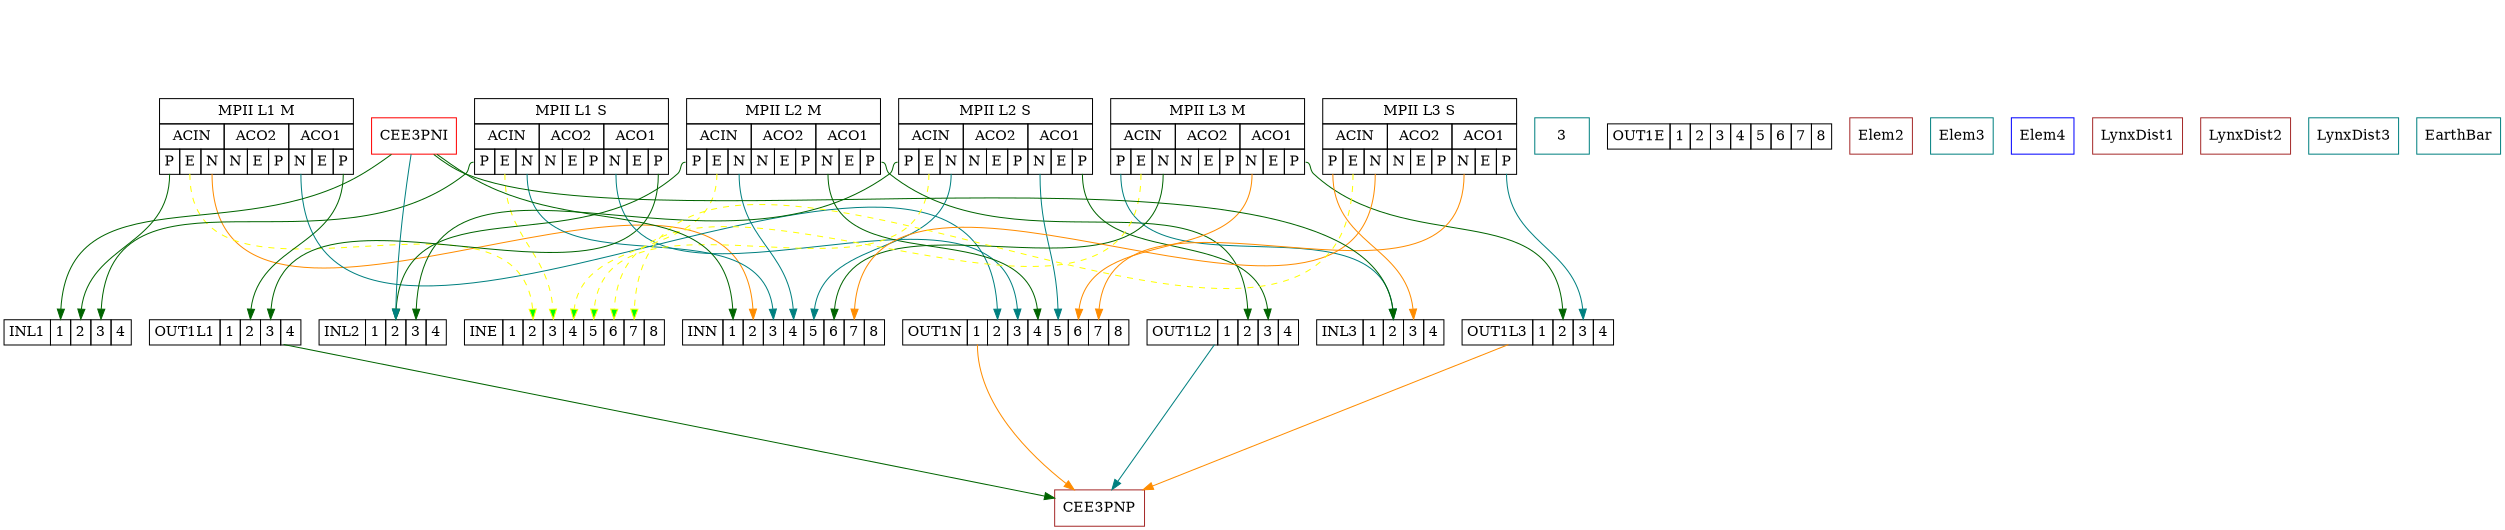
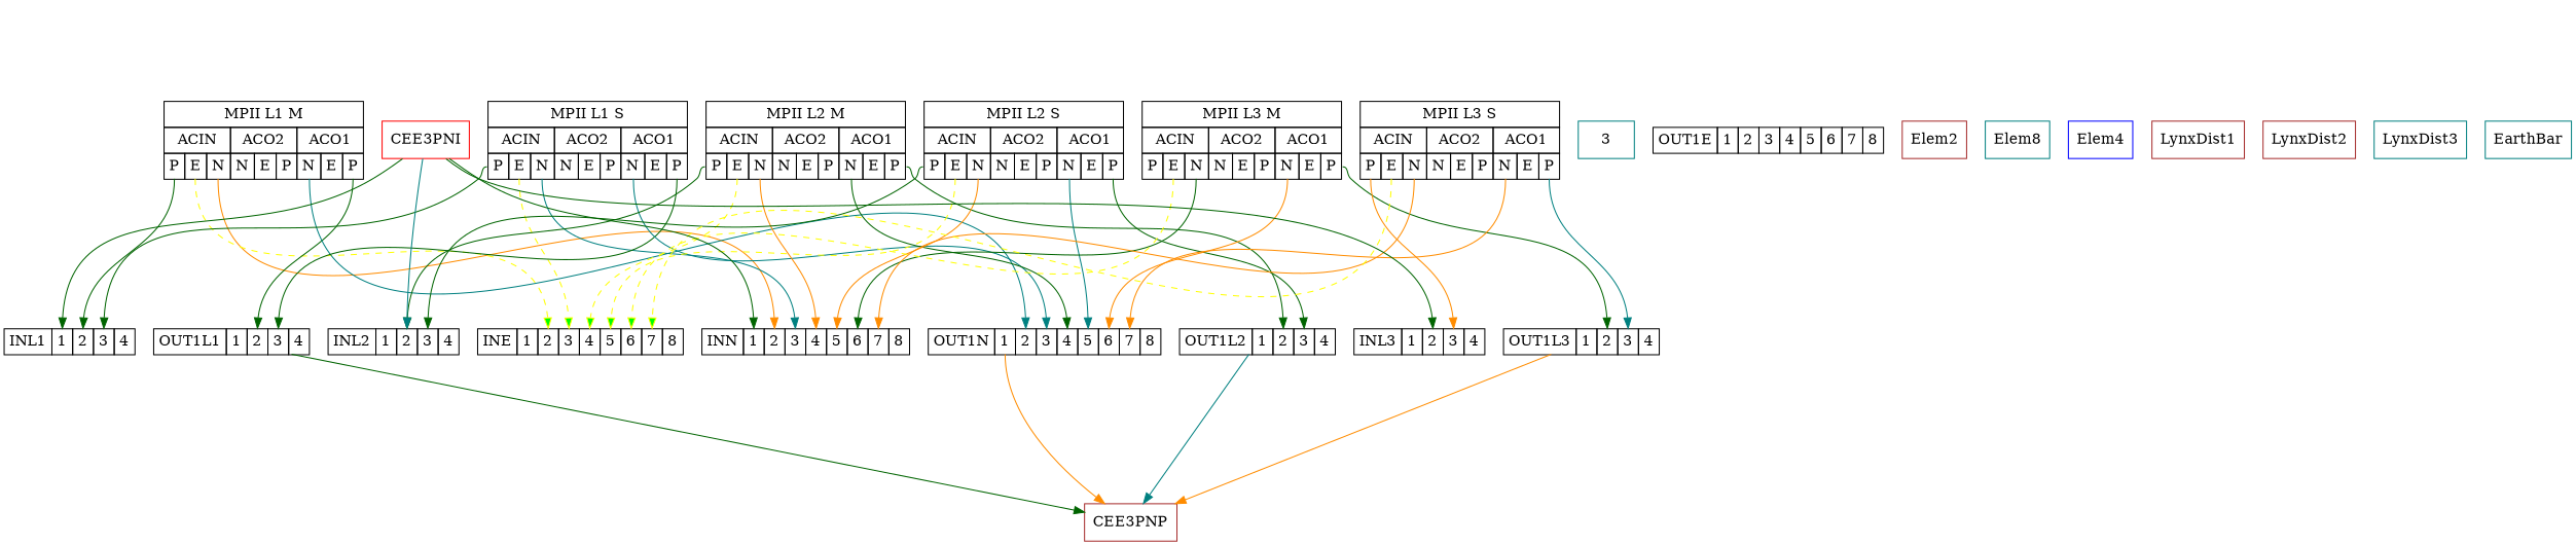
  digraph {
    rankdir=TB
    ranksep=2
    splines=true
    node [shape=plain]
    edge [color=darkgreen headport=2]
    n1 [label=< <TABLE BORDER="0" CELLBORDER="1" CELLSPACING="0" CELLPADDING="4"> <TR> <TD COLSPAN="9">MPII L1 M</TD> </TR> <TR> <TD COLSPAN="3">ACIN</TD> <TD COLSPAN="3">ACO2</TD> <TD COLSPAN="3">ACO1</TD> </TR> <TR> <TD PORT="ACINP">P</TD> <TD PORT="ACINE">E</TD> <TD PORT="ACINN">N</TD> <TD PORT="ACO2N">N</TD> <TD PORT="ACO2E">E</TD> <TD PORT="ACO2P">P</TD> <TD PORT="ACO1N">N</TD> <TD PORT="ACO1E">E</TD> <TD PORT="ACO1P">P</TD> </TR> </TABLE>>]
    n2 [label=< <TABLE BORDER="0" CELLBORDER="1" CELLSPACING="0" CELLPADDING="4"> <TR> <TD COLSPAN="9">MPII L1 S</TD> </TR> <TR> <TD COLSPAN="3">ACIN</TD> <TD COLSPAN="3">ACO2</TD> <TD COLSPAN="3">ACO1</TD> </TR> <TR> <TD PORT="ACINP">P</TD> <TD PORT="ACINE">E</TD> <TD PORT="ACINN">N</TD> <TD PORT="ACO2N">N</TD> <TD PORT="ACO2E">E</TD> <TD PORT="ACO2P">P</TD> <TD PORT="ACO1N">N</TD> <TD PORT="ACO1E">E</TD> <TD PORT="ACO1P">P</TD> </TR> </TABLE>>]
    n3 [label=< <TABLE BORDER="0" CELLBORDER="1" CELLSPACING="0" CELLPADDING="4"> <TR> <TD COLSPAN="9">MPII L2 M</TD> </TR> <TR> <TD COLSPAN="3">ACIN</TD> <TD COLSPAN="3">ACO2</TD> <TD COLSPAN="3">ACO1</TD> </TR> <TR> <TD PORT="ACINP">P</TD> <TD PORT="ACINE">E</TD> <TD PORT="ACINN">N</TD> <TD PORT="ACO2N">N</TD> <TD PORT="ACO2E">E</TD> <TD PORT="ACO2P">P</TD> <TD PORT="ACO1N">N</TD> <TD PORT="ACO1E">E</TD> <TD PORT="ACO1P">P</TD> </TR> </TABLE>>]
    n4 [label=< <TABLE BORDER="0" CELLBORDER="1" CELLSPACING="0" CELLPADDING="4"> <TR> <TD COLSPAN="9">MPII L2 S</TD> </TR> <TR> <TD COLSPAN="3">ACIN</TD> <TD COLSPAN="3">ACO2</TD> <TD COLSPAN="3">ACO1</TD> </TR> <TR> <TD PORT="ACINP">P</TD> <TD PORT="ACINE">E</TD> <TD PORT="ACINN">N</TD> <TD PORT="ACO2N">N</TD> <TD PORT="ACO2E">E</TD> <TD PORT="ACO2P">P</TD> <TD PORT="ACO1N">N</TD> <TD PORT="ACO1E">E</TD> <TD PORT="ACO1P">P</TD> </TR> </TABLE>>]
    n5 [label=< <TABLE BORDER="0" CELLBORDER="1" CELLSPACING="0" CELLPADDING="4"> <TR> <TD COLSPAN="9">MPII L3 M</TD> </TR> <TR> <TD COLSPAN="3">ACIN</TD> <TD COLSPAN="3">ACO2</TD> <TD COLSPAN="3">ACO1</TD> </TR> <TR> <TD PORT="ACINP">P</TD> <TD PORT="ACINE">E</TD> <TD PORT="ACINN">N</TD> <TD PORT="ACO2N">N</TD> <TD PORT="ACO2E">E</TD> <TD PORT="ACO2P">P</TD> <TD PORT="ACO1N">N</TD> <TD PORT="ACO1E">E</TD> <TD PORT="ACO1P">P</TD> </TR> </TABLE>>]
    n6 [label=< <TABLE BORDER="0" CELLBORDER="1" CELLSPACING="0" CELLPADDING="4"> <TR> <TD COLSPAN="9">MPII L3 S</TD> </TR> <TR> <TD COLSPAN="3">ACIN</TD> <TD COLSPAN="3">ACO2</TD> <TD COLSPAN="3">ACO1</TD> </TR> <TR> <TD PORT="ACINP">P</TD> <TD PORT="ACINE">E</TD> <TD PORT="ACINN">N</TD> <TD PORT="ACO2N">N</TD> <TD PORT="ACO2E">E</TD> <TD PORT="ACO2P">P</TD> <TD PORT="ACO1N">N</TD> <TD PORT="ACO1E">E</TD> <TD PORT="ACO1P">P</TD> </TR> </TABLE>>]
    n7 [label=< <TABLE BORDER="0" CELLBORDER="1" CELLSPACING="0" CELLPADDING="4"> <TR> <TD>INL1</TD> <TD PORT="1">1</TD><TD PORT="2">2</TD><TD PORT="3">3</TD><TD PORT="4">4</TD>	</TR> 	</TABLE> >]
    3 [color=teal shape=rectangle]
    n9 [label=< <TABLE BORDER="0" CELLBORDER="1" CELLSPACING="0" CELLPADDING="4"> <TR> <TD>INL2</TD> <TD PORT="1">1</TD><TD PORT="2">2</TD><TD PORT="3">3</TD><TD PORT="4">4</TD>	</TR> 	</TABLE> >]
    n10 [label=< <TABLE BORDER="0" CELLBORDER="1" CELLSPACING="0" CELLPADDING="4"> <TR> <TD>INL3</TD> <TD PORT="1">1</TD><TD PORT="2">2</TD><TD PORT="3">3</TD><TD PORT="4">4</TD>	</TR> 	</TABLE> >]
    n11 [label=< <TABLE BORDER="0" CELLBORDER="1" CELLSPACING="0" CELLPADDING="4"> <TR> <TD>INN</TD> <TD PORT="1">1</TD><TD PORT="2">2</TD><TD PORT="3">3</TD><TD PORT="4">4</TD><TD PORT="5">5</TD><TD PORT="6">6</TD><TD PORT="7">7</TD><TD PORT="8">8</TD>	</TR> 	</TABLE> >]
    n12 [label=< <TABLE BORDER="0" CELLBORDER="1" CELLSPACING="0" CELLPADDING="4"> <TR> <TD>INE</TD> <TD PORT="1">1</TD><TD PORT="2">2</TD><TD PORT="3">3</TD><TD PORT="4">4</TD><TD PORT="5">5</TD><TD PORT="6">6</TD><TD PORT="7">7</TD><TD PORT="8">8</TD>	</TR> 	</TABLE> >]
    n13 [label=< <TABLE BORDER="0" CELLBORDER="1" CELLSPACING="0" CELLPADDING="4"> <TR> <TD>OUT1L1</TD> <TD PORT="1">1</TD><TD PORT="2">2</TD><TD PORT="3">3</TD><TD PORT="4">4</TD>	</TR> 	</TABLE> >]
    n14 [label=< <TABLE BORDER="0" CELLBORDER="1" CELLSPACING="0" CELLPADDING="4"> <TR> <TD>OUT1L2</TD> <TD PORT="1">1</TD><TD PORT="2">2</TD><TD PORT="3">3</TD><TD PORT="4">4</TD>	</TR> 	</TABLE> >]
    n15 [label=< <TABLE BORDER="0" CELLBORDER="1" CELLSPACING="0" CELLPADDING="4"> <TR> <TD>OUT1L3</TD> <TD PORT="1">1</TD><TD PORT="2">2</TD><TD PORT="3">3</TD><TD PORT="4">4</TD>	</TR> 	</TABLE> >]
    n16 [label=< <TABLE BORDER="0" CELLBORDER="1" CELLSPACING="0" CELLPADDING="4"> <TR> <TD>OUT1N</TD> <TD PORT="1">1</TD><TD PORT="2">2</TD><TD PORT="3">3</TD><TD PORT="4">4</TD><TD PORT="5">5</TD><TD PORT="6">6</TD><TD PORT="7">7</TD><TD PORT="8">8</TD>	</TR> 	</TABLE> >]
    n17 [label=< <TABLE BORDER="0" CELLBORDER="1" CELLSPACING="0" CELLPADDING="4"> <TR> <TD>OUT1E</TD> <TD PORT="1">1</TD><TD PORT="2">2</TD><TD PORT="3">3</TD><TD PORT="4">4</TD><TD PORT="5">5</TD><TD PORT="6">6</TD><TD PORT="7">7</TD><TD PORT="8">8</TD>	</TR> 	</TABLE> >]
    Elem2 [color=brown shape=rectangle]
-   Elem3 [color=teal shape=rectangle]
+   Elem3 [color=teal shape=rectangle label=Elem8]
    Elem4 [color=blue shape=rectangle]
    CEE3PNI [color=red shape=rectangle]
    CEE3PNP [color=brown shape=rectangle]
    LynxDist1 [color=brown shape=rectangle]
    LynxDist2 [color=brown shape=rectangle]
    LynxDist3 [color=teal shape=rectangle]
    EarthBar [color=teal shape=rectangle]
    subgraph sub_1 {
      n1
      n2
      n3
      n4
      n5
      n6
      n7
      3
      n9
      n10
      n11
      n12
      n13
      n14
      n15
      n16
      n17
      Elem2
      Elem3
      Elem4
      CEE3PNI
      CEE3PNP
      LynxDist1
      LynxDist2
      LynxDist3
      EarthBar
    }
    subgraph sub_2 {
      n1
      n2
      n7
      n13
      CEE3PNI
      CEE3PNP
    }
    subgraph sub_3 {
      n3
      n4
      n9
      n14
      CEE3PNI
      CEE3PNP
    }
    subgraph sub_4 {
      n5
      n6
      n10
      n15
      CEE3PNI
      CEE3PNP
    }
    subgraph sub_5 {
      n1
      n2
      n3
      n4
      n5
      n6
      n11
      n16
      CEE3PNI
      CEE3PNP
    }
    subgraph sub_6 {
      n1
      n2
      n3
      n4
      n5
      n6
      n12
    }
    n1 -> n7 [tailport=ACINP]
    n1 -> n11 [color=darkorange tailport=ACINN]
    n1 -> n12 [color=yellow fillcolor=green style=dashed tailport=ACINE]
    n1 -> n13 [tailport=ACO1P]
    n1 -> n16 [color=teal tailport=ACO1N]
    n2 -> n7 [headport=3 tailport=ACINP]
    n2 -> n11 [color=teal headport=3 tailport=ACINN]
    n2 -> n12 [color=yellow fillcolor=green headport=3 style=dashed tailport=ACINE]
    n2 -> n13 [headport=3 tailport=ACO1P]
    n2 -> n16 [color=teal headport=3 tailport=ACO1N]
    n3 -> n9 [tailport=ACINP]
-   n3 -> n11 [color=teal headport=4 tailport=ACINN]
+   n3 -> n11 [color=darkorange headport=4 tailport=ACINN]
    n3 -> n12 [color=yellow fillcolor=green headport=4 style=dashed tailport=ACINE]
    n3 -> n14 [tailport=ACO1P]
    n3 -> n16 [headport=4 tailport=ACO1N]
    n4 -> n9 [headport=3 tailport=ACINP]
-   n4 -> n11 [color=teal headport=5 tailport=ACINN]
+   n4 -> n11 [color=darkorange headport=5 tailport=ACINN]
    n4 -> n12 [color=yellow fillcolor=green headport=5 style=dashed tailport=ACINE]
    n4 -> n14 [headport=3 tailport=ACO1P]
    n4 -> n16 [color=teal headport=5 tailport=ACO1N]
-   n5 -> n10 [color=teal tailport=ACINP]
    n5 -> n11 [headport=6 tailport=ACINN]
    n5 -> n12 [color=yellow fillcolor=green headport=6 style=dashed tailport=ACINE]
    n5 -> n15 [tailport=ACO1P]
    n5 -> n16 [color=darkorange headport=6 tailport=ACO1N]
    n6 -> n10 [color=darkorange headport=3 tailport=ACINP]
    n6 -> n11 [color=darkorange headport=7 tailport=ACINN]
    n6 -> n12 [color=yellow fillcolor=green headport=7 style=dashed tailport=ACINE]
    n6 -> n15 [color=teal headport=3 tailport=ACO1P]
    n6 -> n16 [color=darkorange headport=7 tailport=ACO1N]
    n13 -> CEE3PNP
    n14 -> CEE3PNP [color=teal]
    n15 -> CEE3PNP [color=darkorange]
    n16 -> CEE3PNP [color=darkorange tailport=1]
    CEE3PNI -> n7 [headport=1]
    CEE3PNI -> n9 [color=teal]
    CEE3PNI -> n10
    CEE3PNI -> n11 [headport=1]
  }
